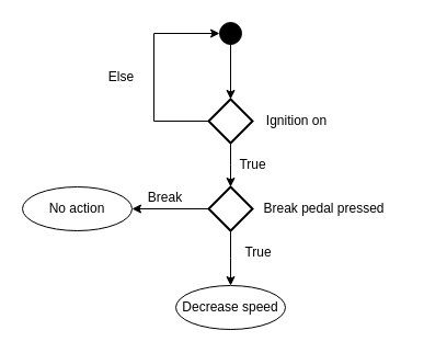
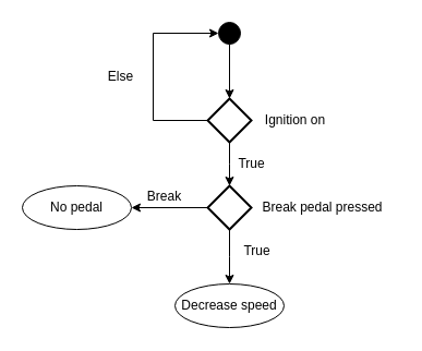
  <mxCell id="0" />
  <mxCell id="1" parent="0" />
  <mxCell id="2" style="edgeStyle=orthogonalEdgeStyle;rounded=0;orthogonalLoop=1;jettySize=auto;html=1;exitX=0.5;exitY=1;exitDx=0;exitDy=0;exitPerimeter=0;strokeWidth=1;" parent="1" source="4" edge="1"><mxGeometry relative="1" as="geometry"><mxPoint x="210" y="170" as="targetPoint" /></mxGeometry></mxCell>
  <mxCell id="3" style="edgeStyle=orthogonalEdgeStyle;rounded=0;orthogonalLoop=1;jettySize=auto;html=1;exitX=0;exitY=0.5;exitDx=0;exitDy=0;exitPerimeter=0;strokeWidth=1;entryX=0;entryY=0.5;entryDx=0;entryDy=0;entryPerimeter=0;" parent="1" source="4" target="6" edge="1"><mxGeometry relative="1" as="geometry"><mxPoint x="120" y="110" as="targetPoint" /><Array as="points"><mxPoint x="140" y="110" /><mxPoint x="140" y="30" /></Array></mxGeometry></mxCell>
  <mxCell id="4" value="" style="strokeWidth=2;html=1;shape=mxgraph.flowchart.decision;whiteSpace=wrap;" parent="1" vertex="1"><mxGeometry x="190" y="90" width="40" height="40" as="geometry" /></mxCell>
  <mxCell id="5" style="edgeStyle=orthogonalEdgeStyle;rounded=0;orthogonalLoop=1;jettySize=auto;html=1;exitX=0.5;exitY=1;exitDx=0;exitDy=0;exitPerimeter=0;strokeWidth=1;" parent="1" source="6" target="4" edge="1"><mxGeometry relative="1" as="geometry" /></mxCell>
  <mxCell id="6" value="" style="verticalLabelPosition=bottom;verticalAlign=top;html=1;shape=mxgraph.flowchart.on-page_reference;fillColor=#000000;" parent="1" vertex="1"><mxGeometry x="200" y="20" width="20" height="20" as="geometry" /></mxCell>
  <mxCell id="7" value="Break pedal pressed" style="text;html=1;align=center;verticalAlign=middle;resizable=0;points=[];autosize=1;" parent="1" vertex="1"><mxGeometry x="225" y="180" width="140" height="20" as="geometry" /></mxCell>
  <mxCell id="8" value="Else" style="text;html=1;align=center;verticalAlign=middle;resizable=0;points=[];autosize=1;" parent="1" vertex="1"><mxGeometry x="90" y="60" width="40" height="20" as="geometry" /></mxCell>
  <mxCell id="9" style="edgeStyle=orthogonalEdgeStyle;rounded=0;orthogonalLoop=1;jettySize=auto;html=1;exitX=0.5;exitY=1;exitDx=0;exitDy=0;exitPerimeter=0;strokeWidth=1;" parent="1" source="11" edge="1"><mxGeometry relative="1" as="geometry"><mxPoint x="210" y="260" as="targetPoint" /></mxGeometry></mxCell>
  <mxCell id="10" style="edgeStyle=orthogonalEdgeStyle;rounded=0;orthogonalLoop=1;jettySize=auto;html=1;exitX=0;exitY=0.5;exitDx=0;exitDy=0;exitPerimeter=0;strokeWidth=1;" parent="1" source="11" edge="1"><mxGeometry relative="1" as="geometry"><mxPoint x="120" y="190" as="targetPoint" /></mxGeometry></mxCell>
  <mxCell id="11" value="" style="strokeWidth=2;html=1;shape=mxgraph.flowchart.decision;whiteSpace=wrap;" parent="1" vertex="1"><mxGeometry x="190" y="170" width="40" height="40" as="geometry" /></mxCell>
  <mxCell id="12" value="Ignition on" style="text;html=1;align=center;verticalAlign=middle;resizable=0;points=[];autosize=1;" parent="1" vertex="1"><mxGeometry x="230" y="100" width="80" height="20" as="geometry" /></mxCell>
  <mxCell id="13" value="True" style="text;html=1;align=center;verticalAlign=middle;resizable=0;points=[];autosize=1;" parent="1" vertex="1"><mxGeometry x="210" y="140" width="40" height="20" as="geometry" /></mxCell>
  <mxCell id="14" value="True" style="text;html=1;align=center;verticalAlign=middle;resizable=0;points=[];autosize=1;" parent="1" vertex="1"><mxGeometry x="215" y="220" width="40" height="20" as="geometry" /></mxCell>
  <mxCell id="15" value="Decrease speed" style="ellipse;whiteSpace=wrap;html=1;align=center;" parent="1" vertex="1"><mxGeometry x="160" y="260" width="100" height="40" as="geometry" /></mxCell>
- <mxCell id="16" value="No action" style="ellipse;whiteSpace=wrap;html=1;align=center;" parent="1" vertex="1"><mxGeometry x="20" y="170" width="100" height="40" as="geometry" /></mxCell>
+ <mxCell id="16" value="No pedal" style="ellipse;whiteSpace=wrap;html=1;align=center;" parent="1" vertex="1"><mxGeometry x="20" y="170" width="100" height="40" as="geometry" /></mxCell>
  <mxCell id="17" value="Break" style="text;html=1;align=center;verticalAlign=middle;resizable=0;points=[];autosize=1;" vertex="1" parent="1"><mxGeometry x="125" y="170" width="50" height="20" as="geometry" /></mxCell>
